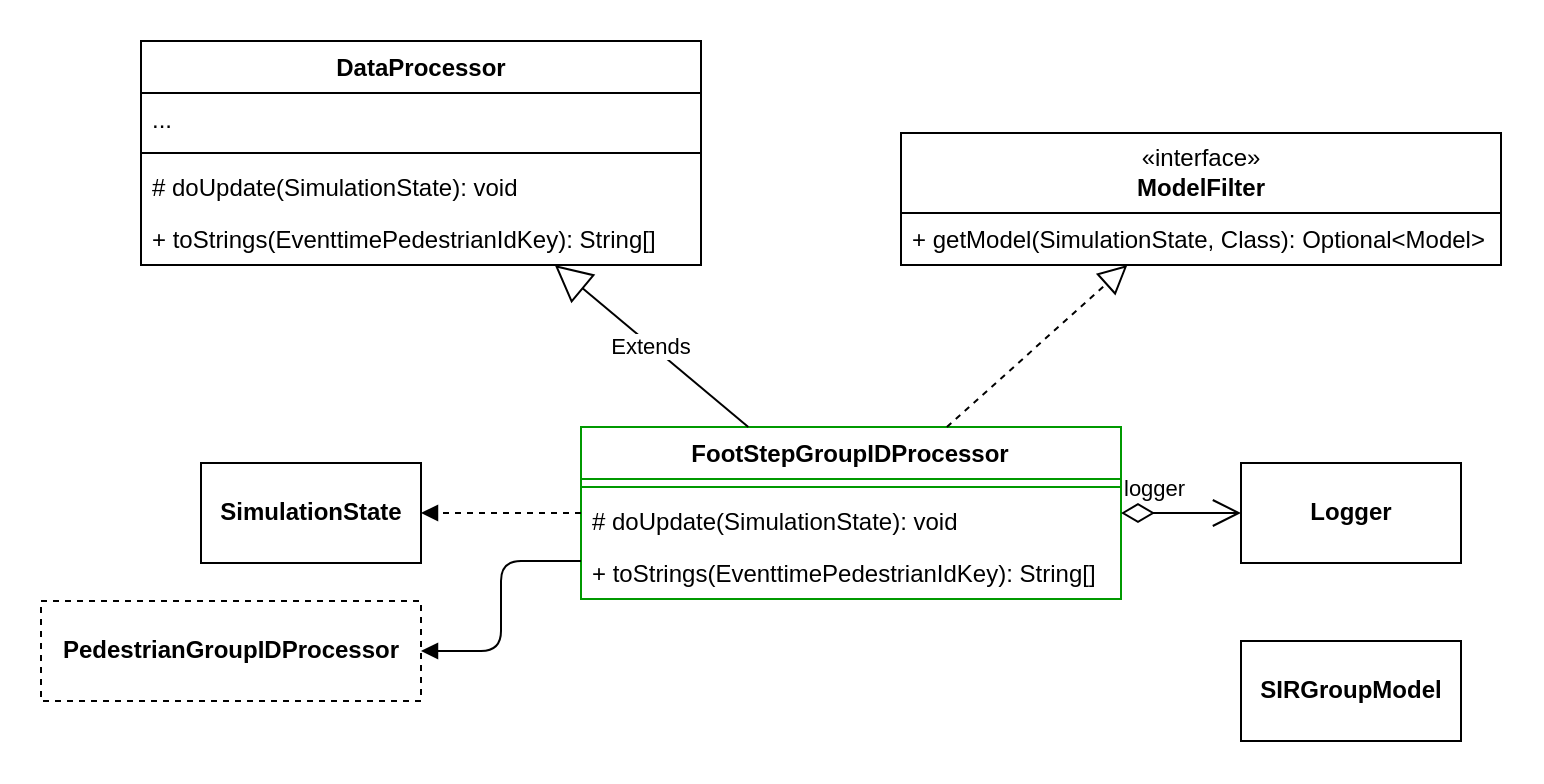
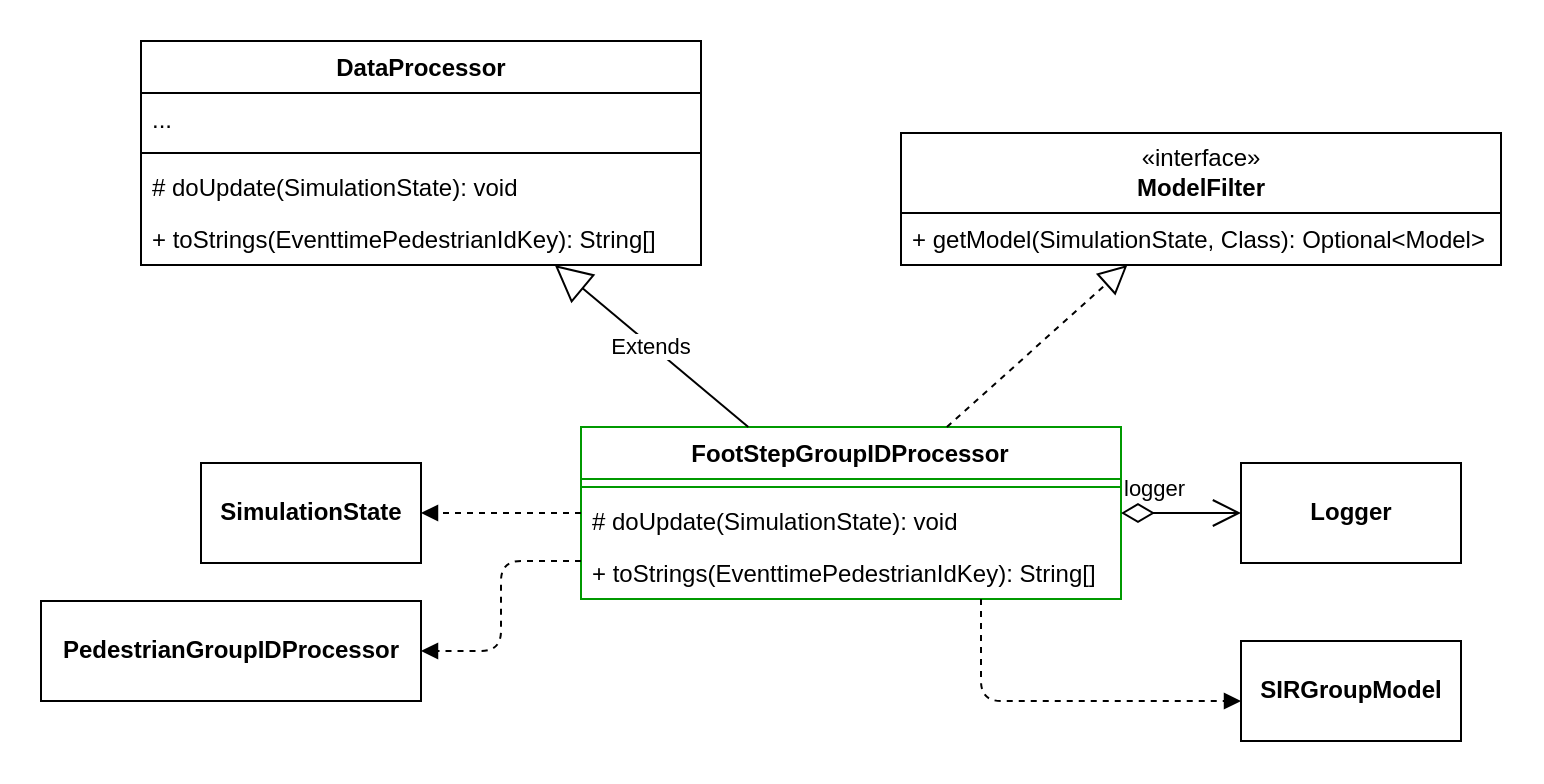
  <mxCell id="0" />
  <mxCell id="1" parent="0" />
  <mxCell id="2" value="FootStepGroupIDProcessor" style="swimlane;fontStyle=1;align=center;verticalAlign=top;childLayout=stackLayout;horizontal=1;startSize=26;horizontalStack=0;resizeParent=1;resizeParentMax=0;resizeLast=0;collapsible=1;marginBottom=0;strokeColor=#009900;" parent="1" vertex="1"><mxGeometry x="290" y="213" width="270" height="86" as="geometry" /></mxCell>
  <mxCell id="3" value="" style="line;strokeWidth=1;fillColor=none;align=left;verticalAlign=middle;spacingTop=-1;spacingLeft=3;spacingRight=3;rotatable=0;labelPosition=right;points=[];portConstraint=eastwest;strokeColor=#009900;" parent="2" vertex="1"><mxGeometry y="26" width="270" height="8" as="geometry" /></mxCell>
  <mxCell id="4" value="# doUpdate(SimulationState): void" style="text;strokeColor=none;fillColor=none;align=left;verticalAlign=top;spacingLeft=4;spacingRight=4;overflow=hidden;rotatable=0;points=[[0,0.5],[1,0.5]];portConstraint=eastwest;" parent="2" vertex="1"><mxGeometry y="34" width="270" height="26" as="geometry" /></mxCell>
  <mxCell id="5" value="+ toStrings(EventtimePedestrianIdKey): String[]" style="text;strokeColor=none;fillColor=none;align=left;verticalAlign=top;spacingLeft=4;spacingRight=4;overflow=hidden;rotatable=0;points=[[0,0.5],[1,0.5]];portConstraint=eastwest;" parent="2" vertex="1"><mxGeometry y="60" width="270" height="26" as="geometry" /></mxCell>
  <mxCell id="6" value="«interface»&lt;br&gt;&lt;b&gt;ModelFilter&lt;/b&gt;" style="swimlane;fontStyle=0;childLayout=stackLayout;horizontal=1;startSize=40;fillColor=none;horizontalStack=0;resizeParent=1;resizeParentMax=0;resizeLast=0;collapsible=1;marginBottom=0;html=1;" parent="1" vertex="1"><mxGeometry x="450" y="66" width="300" height="66" as="geometry" /></mxCell>
  <mxCell id="7" value="+ getModel(SimulationState, Class): Optional&lt;Model&gt;" style="text;strokeColor=none;fillColor=none;align=left;verticalAlign=top;spacingLeft=4;spacingRight=4;overflow=hidden;rotatable=0;points=[[0,0.5],[1,0.5]];portConstraint=eastwest;" parent="6" vertex="1"><mxGeometry y="40" width="300" height="26" as="geometry" /></mxCell>
  <mxCell id="8" value="" style="endArrow=block;dashed=1;endFill=0;endSize=12;html=1;" parent="1" source="2" target="6" edge="1"><mxGeometry width="160" relative="1" as="geometry"><mxPoint x="330" y="130" as="sourcePoint" /><mxPoint x="490" y="130" as="targetPoint" /></mxGeometry></mxCell>
  <mxCell id="9" value="DataProcessor" style="swimlane;fontStyle=1;align=center;verticalAlign=top;childLayout=stackLayout;horizontal=1;startSize=26;horizontalStack=0;resizeParent=1;resizeParentMax=0;resizeLast=0;collapsible=1;marginBottom=0;html=1;" parent="1" vertex="1"><mxGeometry x="70" y="20" width="280" height="112" as="geometry" /></mxCell>
  <mxCell id="10" value="..." style="text;strokeColor=none;fillColor=none;align=left;verticalAlign=top;spacingLeft=4;spacingRight=4;overflow=hidden;rotatable=0;points=[[0,0.5],[1,0.5]];portConstraint=eastwest;" parent="9" vertex="1"><mxGeometry y="26" width="280" height="26" as="geometry" /></mxCell>
  <mxCell id="11" value="" style="line;strokeWidth=1;fillColor=none;align=left;verticalAlign=middle;spacingTop=-1;spacingLeft=3;spacingRight=3;rotatable=0;labelPosition=right;points=[];portConstraint=eastwest;" parent="9" vertex="1"><mxGeometry y="52" width="280" height="8" as="geometry" /></mxCell>
  <mxCell id="12" value="# doUpdate(SimulationState): void" style="text;strokeColor=none;fillColor=none;align=left;verticalAlign=top;spacingLeft=4;spacingRight=4;overflow=hidden;rotatable=0;points=[[0,0.5],[1,0.5]];portConstraint=eastwest;" parent="9" vertex="1"><mxGeometry y="60" width="280" height="26" as="geometry" /></mxCell>
  <mxCell id="13" value="+ toStrings(EventtimePedestrianIdKey): String[]" style="text;strokeColor=none;fillColor=none;align=left;verticalAlign=top;spacingLeft=4;spacingRight=4;overflow=hidden;rotatable=0;points=[[0,0.5],[1,0.5]];portConstraint=eastwest;" parent="9" vertex="1"><mxGeometry y="86" width="280" height="26" as="geometry" /></mxCell>
  <mxCell id="14" value="Extends" style="endArrow=block;endSize=16;endFill=0;html=1;" parent="1" source="2" target="9" edge="1"><mxGeometry width="160" relative="1" as="geometry"><mxPoint x="230" y="110" as="sourcePoint" /><mxPoint x="390" y="110" as="targetPoint" /></mxGeometry></mxCell>
  <mxCell id="15" value="&lt;b&gt;SimulationState&lt;/b&gt;" style="html=1;" parent="1" vertex="1"><mxGeometry x="100" y="231" width="110" height="50" as="geometry" /></mxCell>
  <mxCell id="16" value="" style="endArrow=block;endFill=1;html=1;edgeStyle=orthogonalEdgeStyle;align=left;verticalAlign=top;dashed=1;" parent="1" source="2" target="15" edge="1"><mxGeometry x="-1" relative="1" as="geometry"><mxPoint x="100" y="320" as="sourcePoint" /><mxPoint x="260" y="320" as="targetPoint" /></mxGeometry></mxCell>
- <mxCell id="17" value="&lt;b&gt;PedestrianGroupIDProcessor&lt;/b&gt;" style="html=1;dashed=1;" parent="1" vertex="1"><mxGeometry x="20" y="300" width="190" height="50" as="geometry" /></mxCell>
- <mxCell id="18" value="" style="endArrow=block;endFill=1;html=1;edgeStyle=orthogonalEdgeStyle;align=left;verticalAlign=top;dashed=0;" parent="1" source="2" target="17" edge="1"><mxGeometry x="-1" relative="1" as="geometry"><mxPoint x="300" y="266" as="sourcePoint" /><mxPoint x="210" y="266" as="targetPoint" /><Array as="points"><mxPoint x="250" y="280" /><mxPoint x="250" y="325" /></Array></mxGeometry></mxCell>
+ <mxCell id="17" value="&lt;b&gt;PedestrianGroupIDProcessor&lt;/b&gt;" style="html=1;" parent="1" vertex="1"><mxGeometry x="20" y="300" width="190" height="50" as="geometry" /></mxCell>
+ <mxCell id="18" value="" style="endArrow=block;endFill=1;html=1;edgeStyle=orthogonalEdgeStyle;align=left;verticalAlign=top;dashed=1;" parent="1" source="2" target="17" edge="1"><mxGeometry x="-1" relative="1" as="geometry"><mxPoint x="300" y="266" as="sourcePoint" /><mxPoint x="210" y="266" as="targetPoint" /><Array as="points"><mxPoint x="250" y="280" /><mxPoint x="250" y="325" /></Array></mxGeometry></mxCell>
  <mxCell id="19" value="&lt;b&gt;Logger&lt;/b&gt;" style="html=1;" parent="1" vertex="1"><mxGeometry x="620" y="231" width="110" height="50" as="geometry" /></mxCell>
  <mxCell id="20" value="&lt;b&gt;SIRGroupModel&lt;/b&gt;" style="html=1;" parent="1" vertex="1"><mxGeometry x="620" y="320" width="110" height="50" as="geometry" /></mxCell>
+ <mxCell id="21" value="" style="endArrow=block;endFill=1;html=1;edgeStyle=orthogonalEdgeStyle;align=left;verticalAlign=top;dashed=1;" parent="1" source="2" target="20" edge="1"><mxGeometry x="-1" relative="1" as="geometry"><mxPoint x="470" y="374.58" as="sourcePoint" /><mxPoint x="380" y="374.58" as="targetPoint" /><Array as="points"><mxPoint x="490" y="350" /></Array></mxGeometry></mxCell>
  <mxCell id="22" value="&lt;font color=&quot;#000000&quot;&gt;logger&lt;/font&gt;" style="endArrow=open;html=1;endSize=12;startArrow=diamondThin;startSize=14;startFill=0;edgeStyle=orthogonalEdgeStyle;align=left;verticalAlign=bottom;" parent="1" source="2" target="19" edge="1"><mxGeometry x="-1" y="3" relative="1" as="geometry"><mxPoint x="570" y="255.76" as="sourcePoint" /><mxPoint x="730" y="255.76" as="targetPoint" /></mxGeometry></mxCell>
